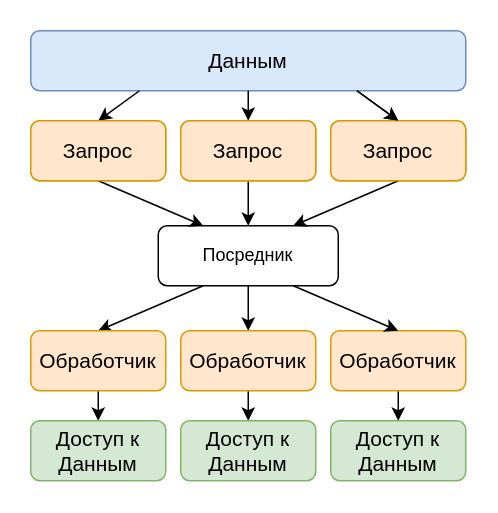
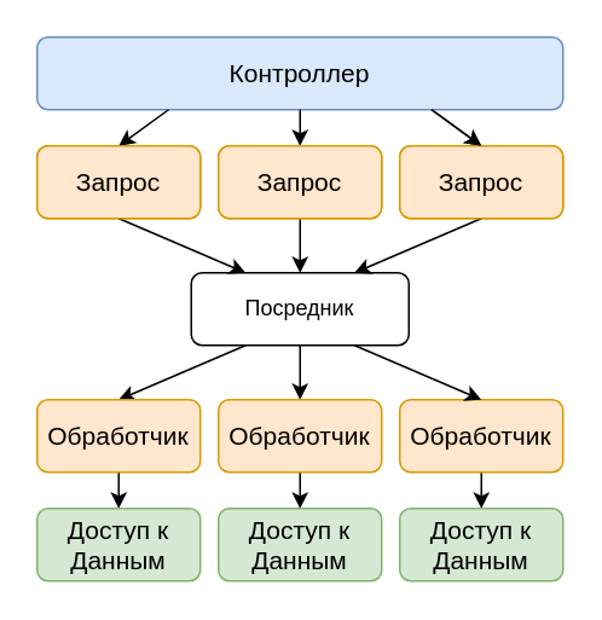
  <mxCell id="0" />
  <mxCell id="1" parent="0" />
- <mxCell id="2" value="&lt;span style=&quot;font-size: 14px&quot;&gt;Данным&lt;/span&gt;" style="rounded=1;whiteSpace=wrap;html=1;fillColor=#dae8fc;strokeColor=#6c8ebf;" vertex="1" parent="1"><mxGeometry x="20" y="20" width="290" height="40" as="geometry" /></mxCell>
+ <mxCell id="2" value="&lt;span style=&quot;font-size: 14px&quot;&gt;Контроллер&lt;/span&gt;" style="rounded=1;whiteSpace=wrap;html=1;fillColor=#dae8fc;strokeColor=#6c8ebf;" vertex="1" parent="1"><mxGeometry x="20" y="20" width="290" height="40" as="geometry" /></mxCell>
  <mxCell id="3" value="" style="endArrow=classic;html=1;exitX=0.5;exitY=1;exitDx=0;exitDy=0;entryX=0.5;entryY=0;entryDx=0;entryDy=0;" edge="1" parent="1" source="2"><mxGeometry width="50" height="50" relative="1" as="geometry"><mxPoint x="278.15" y="130.48" as="sourcePoint" /><mxPoint x="165" y="80" as="targetPoint" /></mxGeometry></mxCell>
  <mxCell id="4" value="" style="endArrow=classic;html=1;exitX=0.75;exitY=1;exitDx=0;exitDy=0;entryX=0.5;entryY=0;entryDx=0;entryDy=0;" edge="1" parent="1" source="2"><mxGeometry width="50" height="50" relative="1" as="geometry"><mxPoint x="175" y="70" as="sourcePoint" /><mxPoint x="265" y="80" as="targetPoint" /></mxGeometry></mxCell>
  <mxCell id="5" value="" style="endArrow=classic;html=1;exitX=0.25;exitY=1;exitDx=0;exitDy=0;entryX=0.5;entryY=0;entryDx=0;entryDy=0;" edge="1" parent="1" source="2" target="6"><mxGeometry width="50" height="50" relative="1" as="geometry"><mxPoint x="247.5" y="70" as="sourcePoint" /><mxPoint x="65" y="80" as="targetPoint" /></mxGeometry></mxCell>
  <mxCell id="6" value="&lt;span style=&quot;font-size: 14px&quot;&gt;Запрос&lt;/span&gt;" style="rounded=1;whiteSpace=wrap;html=1;fillColor=#ffe6cc;strokeColor=#d79b00;" vertex="1" parent="1"><mxGeometry x="20" y="80" width="90" height="40" as="geometry" /></mxCell>
  <mxCell id="7" style="edgeStyle=orthogonalEdgeStyle;rounded=0;orthogonalLoop=1;jettySize=auto;html=1;exitX=0.5;exitY=1;exitDx=0;exitDy=0;entryX=0.5;entryY=0;entryDx=0;entryDy=0;" edge="1" parent="1" source="8" target="11"><mxGeometry relative="1" as="geometry"><mxPoint x="165" y="140" as="targetPoint" /></mxGeometry></mxCell>
  <mxCell id="8" value="&lt;span style=&quot;font-size: 14px&quot;&gt;Запрос&lt;/span&gt;" style="rounded=1;whiteSpace=wrap;html=1;fillColor=#ffe6cc;strokeColor=#d79b00;" vertex="1" parent="1"><mxGeometry x="120" y="80" width="90" height="40" as="geometry" /></mxCell>
  <mxCell id="9" value="&lt;span style=&quot;font-size: 14px&quot;&gt;Запрос&lt;/span&gt;" style="rounded=1;whiteSpace=wrap;html=1;fillColor=#ffe6cc;strokeColor=#d79b00;" vertex="1" parent="1"><mxGeometry x="220" y="80" width="90" height="40" as="geometry" /></mxCell>
  <mxCell id="10" style="edgeStyle=orthogonalEdgeStyle;rounded=0;orthogonalLoop=1;jettySize=auto;html=1;exitX=0.5;exitY=1;exitDx=0;exitDy=0;entryX=0.5;entryY=0;entryDx=0;entryDy=0;" edge="1" parent="1" source="11" target="22"><mxGeometry relative="1" as="geometry" /></mxCell>
  <mxCell id="11" value="Посредник" style="rounded=1;whiteSpace=wrap;html=1;" vertex="1" parent="1"><mxGeometry x="105" y="150" width="120" height="40" as="geometry" /></mxCell>
  <mxCell id="12" value="" style="endArrow=classic;html=1;exitX=0.5;exitY=1;exitDx=0;exitDy=0;entryX=0.75;entryY=0;entryDx=0;entryDy=0;" edge="1" parent="1" source="9" target="11"><mxGeometry width="50" height="50" relative="1" as="geometry"><mxPoint x="247.5" y="70" as="sourcePoint" /><mxPoint x="275" y="90" as="targetPoint" /></mxGeometry></mxCell>
  <mxCell id="13" value="" style="endArrow=classic;html=1;exitX=0.5;exitY=1;exitDx=0;exitDy=0;entryX=0.25;entryY=0;entryDx=0;entryDy=0;" edge="1" parent="1" source="6" target="11"><mxGeometry width="50" height="50" relative="1" as="geometry"><mxPoint x="102.5" y="70" as="sourcePoint" /><mxPoint x="75" y="90" as="targetPoint" /></mxGeometry></mxCell>
  <mxCell id="14" value="&lt;span style=&quot;font-size: 14px&quot;&gt;Запрос&lt;/span&gt;" style="rounded=1;whiteSpace=wrap;html=1;fillColor=#ffe6cc;strokeColor=#d79b00;" vertex="1" parent="1"><mxGeometry x="20" y="80" width="90" height="40" as="geometry" /></mxCell>
  <mxCell id="15" value="&lt;span style=&quot;font-size: 14px&quot;&gt;Запрос&lt;/span&gt;" style="rounded=1;whiteSpace=wrap;html=1;fillColor=#ffe6cc;strokeColor=#d79b00;" vertex="1" parent="1"><mxGeometry x="120" y="80" width="90" height="40" as="geometry" /></mxCell>
  <mxCell id="16" value="&lt;span style=&quot;font-size: 14px&quot;&gt;Запрос&lt;/span&gt;" style="rounded=1;whiteSpace=wrap;html=1;fillColor=#ffe6cc;strokeColor=#d79b00;" vertex="1" parent="1"><mxGeometry x="220" y="80" width="90" height="40" as="geometry" /></mxCell>
  <mxCell id="17" value="" style="endArrow=classic;html=1;exitX=0.75;exitY=1;exitDx=0;exitDy=0;entryX=0.5;entryY=0;entryDx=0;entryDy=0;" edge="1" parent="1"><mxGeometry width="50" height="50" relative="1" as="geometry"><mxPoint x="237.5" y="60" as="sourcePoint" /><mxPoint x="265" y="80" as="targetPoint" /></mxGeometry></mxCell>
  <mxCell id="18" value="" style="endArrow=classic;html=1;exitX=0.25;exitY=1;exitDx=0;exitDy=0;entryX=0.5;entryY=0;entryDx=0;entryDy=0;" edge="1" parent="1" source="11" target="20"><mxGeometry width="50" height="50" relative="1" as="geometry"><mxPoint x="92.5" y="200" as="sourcePoint" /><mxPoint x="65" y="220" as="targetPoint" /></mxGeometry></mxCell>
  <mxCell id="19" style="edgeStyle=orthogonalEdgeStyle;rounded=0;orthogonalLoop=1;jettySize=auto;html=1;exitX=0.5;exitY=1;exitDx=0;exitDy=0;entryX=0.5;entryY=0;entryDx=0;entryDy=0;" edge="1" parent="1" source="20" target="26"><mxGeometry relative="1" as="geometry" /></mxCell>
  <mxCell id="20" value="&lt;span style=&quot;font-size: 14px&quot;&gt;Обработчик&lt;/span&gt;" style="rounded=1;whiteSpace=wrap;html=1;fillColor=#ffe6cc;strokeColor=#d79b00;" vertex="1" parent="1"><mxGeometry x="20" y="220" width="90" height="40" as="geometry" /></mxCell>
  <mxCell id="21" style="edgeStyle=orthogonalEdgeStyle;rounded=0;orthogonalLoop=1;jettySize=auto;html=1;exitX=0.5;exitY=1;exitDx=0;exitDy=0;entryX=0.5;entryY=0;entryDx=0;entryDy=0;" edge="1" parent="1" source="22" target="27"><mxGeometry relative="1" as="geometry" /></mxCell>
  <mxCell id="22" value="&lt;span style=&quot;font-size: 14px&quot;&gt;Обработчик&lt;/span&gt;" style="rounded=1;whiteSpace=wrap;html=1;fillColor=#ffe6cc;strokeColor=#d79b00;" vertex="1" parent="1"><mxGeometry x="120" y="220" width="90" height="40" as="geometry" /></mxCell>
  <mxCell id="23" style="edgeStyle=orthogonalEdgeStyle;rounded=0;orthogonalLoop=1;jettySize=auto;html=1;exitX=0.5;exitY=1;exitDx=0;exitDy=0;entryX=0.5;entryY=0;entryDx=0;entryDy=0;" edge="1" parent="1" source="24" target="28"><mxGeometry relative="1" as="geometry" /></mxCell>
  <mxCell id="24" value="&lt;span style=&quot;font-size: 14px&quot;&gt;Обработчик&lt;/span&gt;" style="rounded=1;whiteSpace=wrap;html=1;fillColor=#ffe6cc;strokeColor=#d79b00;" vertex="1" parent="1"><mxGeometry x="220" y="220" width="90" height="40" as="geometry" /></mxCell>
  <mxCell id="25" value="" style="endArrow=classic;html=1;exitX=0.75;exitY=1;exitDx=0;exitDy=0;entryX=0.5;entryY=0;entryDx=0;entryDy=0;" edge="1" parent="1" source="11" target="24"><mxGeometry width="50" height="50" relative="1" as="geometry"><mxPoint x="237.5" y="200" as="sourcePoint" /><mxPoint x="270" y="200" as="targetPoint" /></mxGeometry></mxCell>
  <mxCell id="26" value="&lt;span style=&quot;font-size: 14px&quot;&gt;Доступ к Данным&lt;/span&gt;" style="rounded=1;whiteSpace=wrap;html=1;fillColor=#d5e8d4;strokeColor=#82b366;" vertex="1" parent="1"><mxGeometry x="20" y="280" width="90" height="40" as="geometry" /></mxCell>
  <mxCell id="27" value="&lt;span style=&quot;font-size: 14px&quot;&gt;Доступ к Данным&lt;/span&gt;" style="rounded=1;whiteSpace=wrap;html=1;fillColor=#d5e8d4;strokeColor=#82b366;" vertex="1" parent="1"><mxGeometry x="120" y="280" width="90" height="40" as="geometry" /></mxCell>
  <mxCell id="28" value="&lt;span style=&quot;font-size: 14px&quot;&gt;Доступ к Данным&lt;/span&gt;" style="rounded=1;whiteSpace=wrap;html=1;fillColor=#d5e8d4;strokeColor=#82b366;" vertex="1" parent="1"><mxGeometry x="220" y="280" width="90" height="40" as="geometry" /></mxCell>
